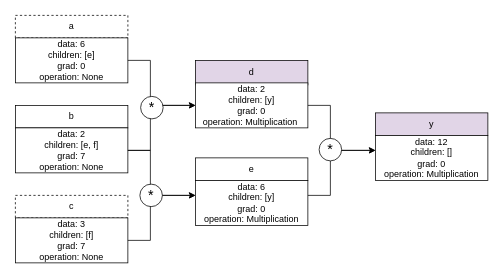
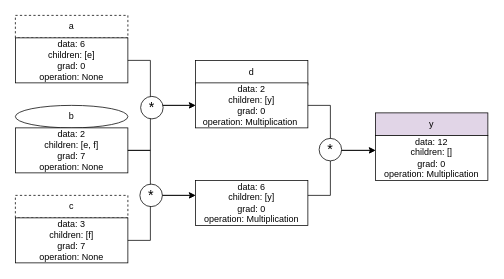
  <mxCell id="0" />
  <mxCell id="1" parent="0" />
  <mxCell id="2" value="" style="group" vertex="1" connectable="0" parent="1"><mxGeometry x="20" y="20" width="150" height="90" as="geometry" /></mxCell>
  <mxCell id="3" value="a" style="rounded=0;whiteSpace=wrap;html=1;dashed=1;" vertex="1" parent="2"><mxGeometry width="150" height="30" as="geometry" /></mxCell>
  <mxCell id="4" value="data: 6&lt;div&gt;children: [e]&lt;/div&gt;&lt;div&gt;grad: 0&lt;/div&gt;&lt;div&gt;operation: None&lt;/div&gt;" style="rounded=0;whiteSpace=wrap;html=1;" vertex="1" parent="2"><mxGeometry y="30" width="150" height="60" as="geometry" /></mxCell>
  <mxCell id="5" value="" style="group" vertex="1" connectable="0" parent="1"><mxGeometry x="20" y="140" width="150" height="90" as="geometry" /></mxCell>
- <mxCell id="6" value="b" style="rounded=0;whiteSpace=wrap;html=1;" vertex="1" parent="5"><mxGeometry width="150" height="30" as="geometry" /></mxCell>
+ <mxCell id="6" value="b" style="ellipse;whiteSpace=wrap;html=1;" vertex="1" parent="5"><mxGeometry width="150" height="30" as="geometry" /></mxCell>
  <mxCell id="7" value="data: 2&lt;div&gt;children: [e, f]&lt;/div&gt;&lt;div&gt;grad: 7&lt;/div&gt;&lt;div&gt;operation: None&lt;/div&gt;" style="rounded=0;whiteSpace=wrap;html=1;" vertex="1" parent="5"><mxGeometry y="30" width="150" height="60" as="geometry" /></mxCell>
  <mxCell id="8" value="" style="group" vertex="1" connectable="0" parent="1"><mxGeometry x="20" y="260" width="150" height="90" as="geometry" /></mxCell>
  <mxCell id="9" value="c" style="rounded=0;whiteSpace=wrap;html=1;dashed=1;" vertex="1" parent="8"><mxGeometry width="150" height="30" as="geometry" /></mxCell>
  <mxCell id="10" value="data: 3&lt;div&gt;children: [f]&lt;/div&gt;&lt;div&gt;grad: 7&lt;/div&gt;&lt;div&gt;operation: None&lt;/div&gt;" style="rounded=0;whiteSpace=wrap;html=1;" vertex="1" parent="8"><mxGeometry y="30" width="150" height="60" as="geometry" /></mxCell>
  <mxCell id="11" value="" style="group" vertex="1" connectable="0" parent="1"><mxGeometry x="260" y="80" width="150" height="120" as="geometry" /></mxCell>
- <mxCell id="12" value="d" style="rounded=0;whiteSpace=wrap;html=1;fillColor=#e1d5e7;" vertex="1" parent="11"><mxGeometry width="150" height="32.727" as="geometry" /></mxCell>
+ <mxCell id="12" value="d" style="rounded=0;whiteSpace=wrap;html=1;" vertex="1" parent="11"><mxGeometry width="150" height="32.727" as="geometry" /></mxCell>
  <mxCell id="13" value="data: 2&lt;div&gt;children: [y]&lt;/div&gt;&lt;div&gt;grad: 0&lt;/div&gt;&lt;div&gt;operation: Multiplication&amp;nbsp;&lt;/div&gt;" style="rounded=0;whiteSpace=wrap;html=1;" vertex="1" parent="11"><mxGeometry y="30" width="150" height="60" as="geometry" /></mxCell>
  <mxCell id="14" value="" style="group" vertex="1" connectable="0" parent="1"><mxGeometry x="260" y="210" width="150" height="100" as="geometry" /></mxCell>
- <mxCell id="15" value="e" style="rounded=0;whiteSpace=wrap;html=1;" vertex="1" parent="14"><mxGeometry width="150" height="30" as="geometry" /></mxCell>
  <mxCell id="16" value="data: 6&lt;div&gt;children: [y]&lt;/div&gt;&lt;div&gt;grad: 0&lt;/div&gt;&lt;div&gt;operation: Multiplication&lt;/div&gt;" style="rounded=0;whiteSpace=wrap;html=1;" vertex="1" parent="14"><mxGeometry y="30" width="150" height="60" as="geometry" /></mxCell>
  <mxCell id="17" value="" style="endArrow=classic;html=1;rounded=0;exitX=1;exitY=0.5;exitDx=0;exitDy=0;entryX=0;entryY=0.5;entryDx=0;entryDy=0;" edge="1" parent="1" source="4" target="13"><mxGeometry width="50" height="50" relative="1" as="geometry"><mxPoint x="290" y="200" as="sourcePoint" /><mxPoint x="340" y="150" as="targetPoint" /><Array as="points"><mxPoint x="200" y="80" /><mxPoint x="200" y="140" /></Array></mxGeometry></mxCell>
  <mxCell id="18" value="" style="endArrow=classic;html=1;rounded=0;exitX=1;exitY=0.5;exitDx=0;exitDy=0;entryX=0;entryY=0.5;entryDx=0;entryDy=0;" edge="1" parent="1" source="7" target="13"><mxGeometry width="50" height="50" relative="1" as="geometry"><mxPoint x="180" y="90" as="sourcePoint" /><mxPoint x="220" y="180" as="targetPoint" /><Array as="points"><mxPoint x="200" y="200" /><mxPoint x="200" y="140" /></Array></mxGeometry></mxCell>
  <mxCell id="19" value="" style="endArrow=classic;html=1;rounded=0;exitX=1;exitY=0.5;exitDx=0;exitDy=0;entryX=0;entryY=0.5;entryDx=0;entryDy=0;" edge="1" parent="1"><mxGeometry width="50" height="50" relative="1" as="geometry"><mxPoint x="170" y="200" as="sourcePoint" /><mxPoint x="260" y="260" as="targetPoint" /><Array as="points"><mxPoint x="200" y="200" /><mxPoint x="200" y="260" /></Array></mxGeometry></mxCell>
  <mxCell id="20" value="" style="endArrow=classic;html=1;rounded=0;exitX=1;exitY=0.5;exitDx=0;exitDy=0;entryX=0;entryY=0.5;entryDx=0;entryDy=0;" edge="1" parent="1"><mxGeometry width="50" height="50" relative="1" as="geometry"><mxPoint x="170" y="320" as="sourcePoint" /><mxPoint x="260" y="260" as="targetPoint" /><Array as="points"><mxPoint x="200" y="320" /><mxPoint x="200" y="260" /></Array></mxGeometry></mxCell>
  <mxCell id="21" value="&lt;font style=&quot;font-size: 19px;&quot;&gt;*&lt;/font&gt;" style="ellipse;whiteSpace=wrap;html=1;aspect=fixed;" vertex="1" parent="1"><mxGeometry x="186" y="245" width="30" height="30" as="geometry" /></mxCell>
  <mxCell id="22" value="&lt;font style=&quot;font-size: 19px;&quot;&gt;*&lt;/font&gt;" style="ellipse;whiteSpace=wrap;html=1;aspect=fixed;" vertex="1" parent="1"><mxGeometry x="187" y="128" width="30" height="30" as="geometry" /></mxCell>
  <mxCell id="23" value="" style="endArrow=classic;html=1;rounded=0;exitX=1;exitY=0.5;exitDx=0;exitDy=0;entryX=0;entryY=0.5;entryDx=0;entryDy=0;" edge="1" parent="1"><mxGeometry width="50" height="50" relative="1" as="geometry"><mxPoint x="410" y="140" as="sourcePoint" /><mxPoint x="500" y="200" as="targetPoint" /><Array as="points"><mxPoint x="440" y="140" /><mxPoint x="440" y="200" /></Array></mxGeometry></mxCell>
  <mxCell id="24" value="" style="endArrow=classic;html=1;rounded=0;exitX=1;exitY=0.5;exitDx=0;exitDy=0;entryX=0;entryY=0.5;entryDx=0;entryDy=0;" edge="1" parent="1"><mxGeometry width="50" height="50" relative="1" as="geometry"><mxPoint x="410" y="260" as="sourcePoint" /><mxPoint x="500" y="200" as="targetPoint" /><Array as="points"><mxPoint x="440" y="260" /><mxPoint x="440" y="200" /></Array></mxGeometry></mxCell>
  <mxCell id="25" value="" style="group" vertex="1" connectable="0" parent="1"><mxGeometry x="500" y="150" width="150" height="100" as="geometry" /></mxCell>
  <mxCell id="26" value="y" style="rounded=0;whiteSpace=wrap;html=1;fillColor=#e1d5e7;" vertex="1" parent="25"><mxGeometry width="150" height="30" as="geometry" /></mxCell>
  <mxCell id="27" value="data: 12&lt;div&gt;children: []&lt;/div&gt;&lt;div&gt;grad: 0&lt;/div&gt;&lt;div&gt;operation: Multiplication&lt;/div&gt;" style="rounded=0;whiteSpace=wrap;html=1;" vertex="1" parent="25"><mxGeometry y="30" width="150" height="60" as="geometry" /></mxCell>
  <mxCell id="28" value="&lt;font style=&quot;font-size: 19px;&quot;&gt;*&lt;/font&gt;" style="ellipse;whiteSpace=wrap;html=1;aspect=fixed;" vertex="1" parent="1"><mxGeometry x="425" y="184" width="30" height="30" as="geometry" /></mxCell>
